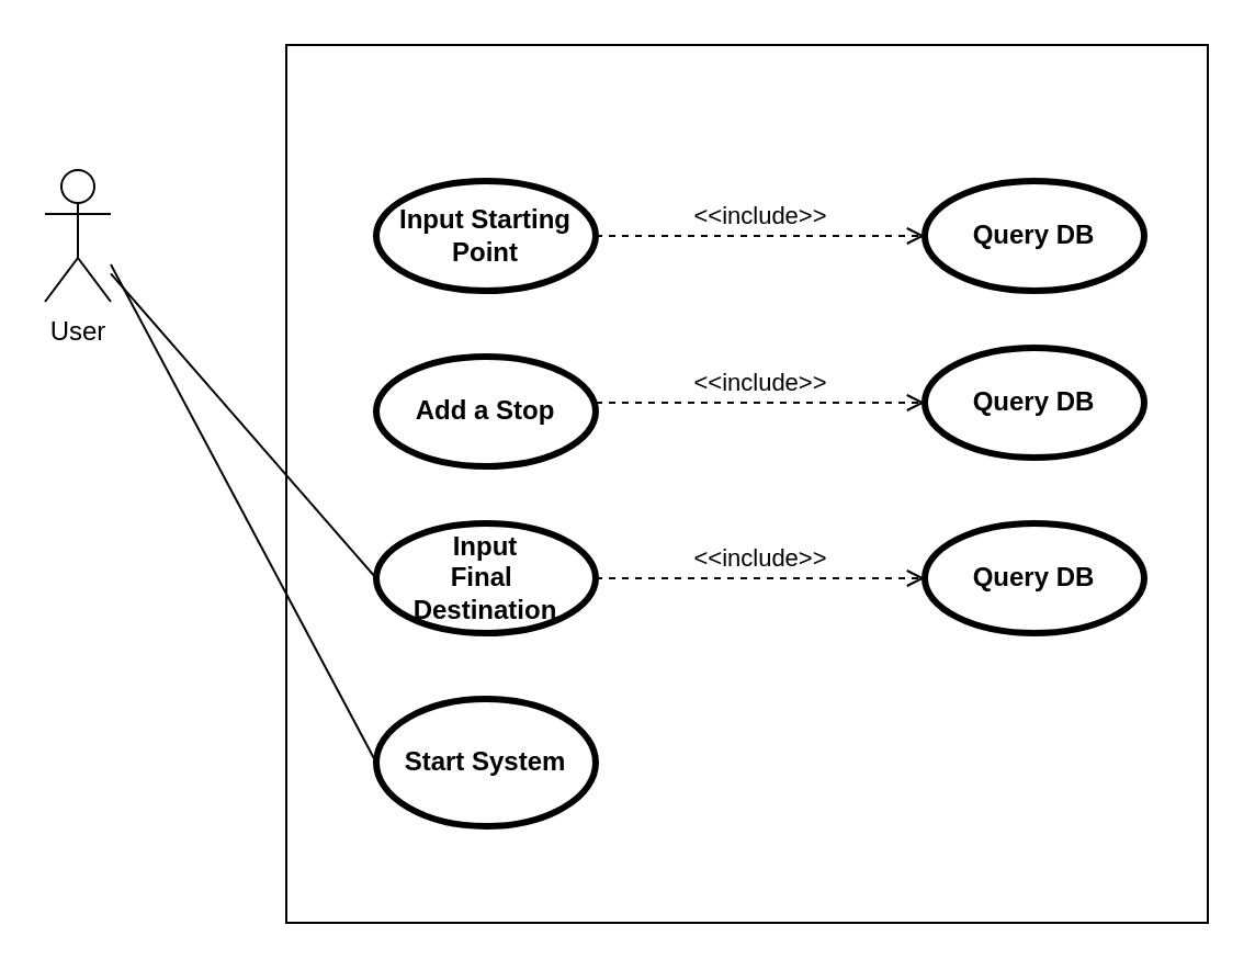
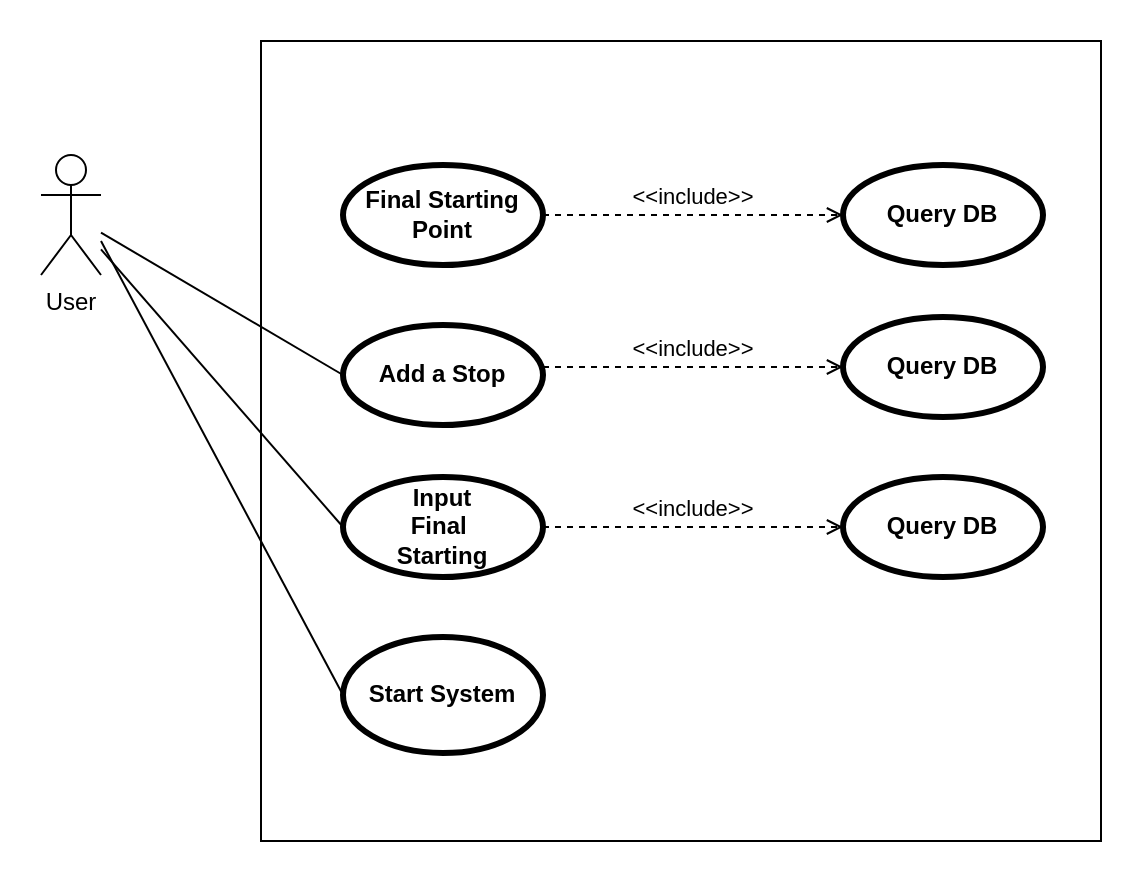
  <mxCell id="0" />
  <mxCell id="1" parent="0" />
  <mxCell id="2" value="User" style="shape=umlActor;html=1;verticalLabelPosition=bottom;verticalAlign=top;align=center;" vertex="1" parent="1"><mxGeometry x="20" y="77" width="30" height="60" as="geometry" /></mxCell>
  <mxCell id="3" value="" style="rounded=0;whiteSpace=wrap;html=1;" vertex="1" parent="1"><mxGeometry x="130" y="20" width="420" height="400" as="geometry" /></mxCell>
- <mxCell id="4" value="Input Starting Point" style="shape=ellipse;html=1;strokeWidth=3;fontStyle=1;whiteSpace=wrap;align=center;perimeter=ellipsePerimeter;" vertex="1" parent="1"><mxGeometry x="171" y="82" width="100" height="50" as="geometry" /></mxCell>
+ <mxCell id="4" value="Final Starting Point" style="shape=ellipse;html=1;strokeWidth=3;fontStyle=1;whiteSpace=wrap;align=center;perimeter=ellipsePerimeter;" vertex="1" parent="1"><mxGeometry x="171" y="82" width="100" height="50" as="geometry" /></mxCell>
  <mxCell id="5" value="Query DB" style="shape=ellipse;html=1;strokeWidth=3;fontStyle=1;whiteSpace=wrap;align=center;perimeter=ellipsePerimeter;" vertex="1" parent="1"><mxGeometry x="421" y="82" width="100" height="50" as="geometry" /></mxCell>
  <mxCell id="6" value="&amp;lt;&amp;lt;include&amp;gt;&amp;gt;" style="edgeStyle=none;html=1;endArrow=open;verticalAlign=bottom;dashed=1;labelBackgroundColor=none;rounded=0;exitX=1;exitY=0.5;exitDx=0;exitDy=0;entryX=0;entryY=0.5;entryDx=0;entryDy=0;" edge="1" parent="1" source="4" target="5"><mxGeometry width="160" relative="1" as="geometry"><mxPoint x="461" y="57" as="sourcePoint" /><mxPoint x="471" y="82" as="targetPoint" /><mxPoint as="offset" /></mxGeometry></mxCell>
  <mxCell id="7" value="Add a Stop" style="shape=ellipse;html=1;strokeWidth=3;fontStyle=1;whiteSpace=wrap;align=center;perimeter=ellipsePerimeter;" vertex="1" parent="1"><mxGeometry x="171" y="162" width="100" height="50" as="geometry" /></mxCell>
+ <mxCell id="8" value="" style="edgeStyle=none;html=1;endArrow=none;verticalAlign=bottom;rounded=0;entryX=0;entryY=0.5;entryDx=0;entryDy=0;" edge="1" parent="1" source="2" target="7"><mxGeometry width="160" relative="1" as="geometry"><mxPoint x="11" y="132" as="sourcePoint" /><mxPoint x="201" y="262" as="targetPoint" /></mxGeometry></mxCell>
  <mxCell id="9" value="Query DB" style="shape=ellipse;html=1;strokeWidth=3;fontStyle=1;whiteSpace=wrap;align=center;perimeter=ellipsePerimeter;" vertex="1" parent="1"><mxGeometry x="421" y="158" width="100" height="50" as="geometry" /></mxCell>
  <mxCell id="10" value="&amp;lt;&amp;lt;include&amp;gt;&amp;gt;" style="edgeStyle=none;html=1;endArrow=open;verticalAlign=bottom;dashed=1;labelBackgroundColor=none;rounded=0;exitX=1;exitY=0.5;exitDx=0;exitDy=0;entryX=0;entryY=0.5;entryDx=0;entryDy=0;" edge="1" parent="1" target="9"><mxGeometry width="160" relative="1" as="geometry"><mxPoint x="271" y="183" as="sourcePoint" /><mxPoint x="471" y="158" as="targetPoint" /><mxPoint as="offset" /></mxGeometry></mxCell>
  <mxCell id="11" value="" style="edgeStyle=none;html=1;endArrow=none;verticalAlign=bottom;rounded=0;entryX=0;entryY=0.5;entryDx=0;entryDy=0;" edge="1" parent="1" source="2"><mxGeometry width="160" relative="1" as="geometry"><mxPoint x="21" y="182" as="sourcePoint" /><mxPoint x="171" y="263" as="targetPoint" /></mxGeometry></mxCell>
  <mxCell id="12" value="Start System" style="shape=ellipse;html=1;strokeWidth=3;fontStyle=1;whiteSpace=wrap;align=center;perimeter=ellipsePerimeter;" vertex="1" parent="1"><mxGeometry x="171" y="318" width="100" height="58" as="geometry" /></mxCell>
  <mxCell id="13" value="" style="edgeStyle=none;html=1;endArrow=none;verticalAlign=bottom;rounded=0;entryX=0;entryY=0.5;entryDx=0;entryDy=0;" edge="1" parent="1" target="12"><mxGeometry width="160" relative="1" as="geometry"><mxPoint x="50" y="120" as="sourcePoint" /><mxPoint x="201" y="396" as="targetPoint" /></mxGeometry></mxCell>
- <mxCell id="14" value="Input&lt;br&gt;Final&amp;nbsp;&lt;div&gt;Destination&lt;/div&gt;" style="shape=ellipse;html=1;strokeWidth=3;fontStyle=1;whiteSpace=wrap;align=center;perimeter=ellipsePerimeter;" vertex="1" parent="1"><mxGeometry x="171" y="238" width="100" height="50" as="geometry" /></mxCell>
+ <mxCell id="14" value="Input&lt;br&gt;Final&amp;nbsp;&lt;div&gt;Starting&lt;/div&gt;" style="shape=ellipse;html=1;strokeWidth=3;fontStyle=1;whiteSpace=wrap;align=center;perimeter=ellipsePerimeter;" vertex="1" parent="1"><mxGeometry x="171" y="238" width="100" height="50" as="geometry" /></mxCell>
  <mxCell id="15" value="Query DB" style="shape=ellipse;html=1;strokeWidth=3;fontStyle=1;whiteSpace=wrap;align=center;perimeter=ellipsePerimeter;" vertex="1" parent="1"><mxGeometry x="421" y="238" width="100" height="50" as="geometry" /></mxCell>
  <mxCell id="16" value="&amp;lt;&amp;lt;include&amp;gt;&amp;gt;" style="edgeStyle=none;html=1;endArrow=open;verticalAlign=bottom;dashed=1;labelBackgroundColor=none;rounded=0;exitX=1;exitY=0.5;exitDx=0;exitDy=0;entryX=0;entryY=0.5;entryDx=0;entryDy=0;" edge="1" parent="1" target="15"><mxGeometry width="160" relative="1" as="geometry"><mxPoint x="271" y="263" as="sourcePoint" /><mxPoint x="471" y="238" as="targetPoint" /><mxPoint as="offset" /></mxGeometry></mxCell>
